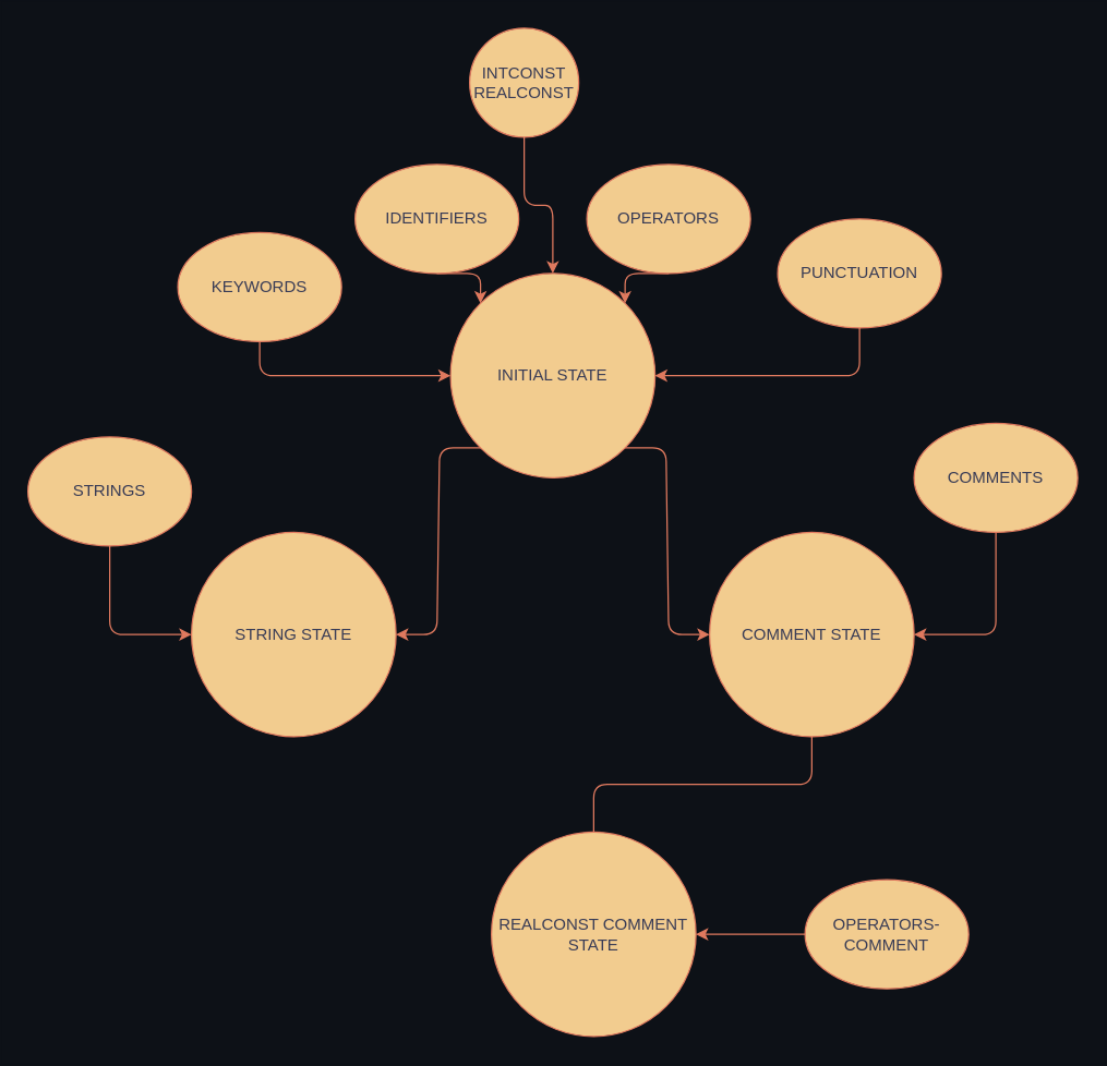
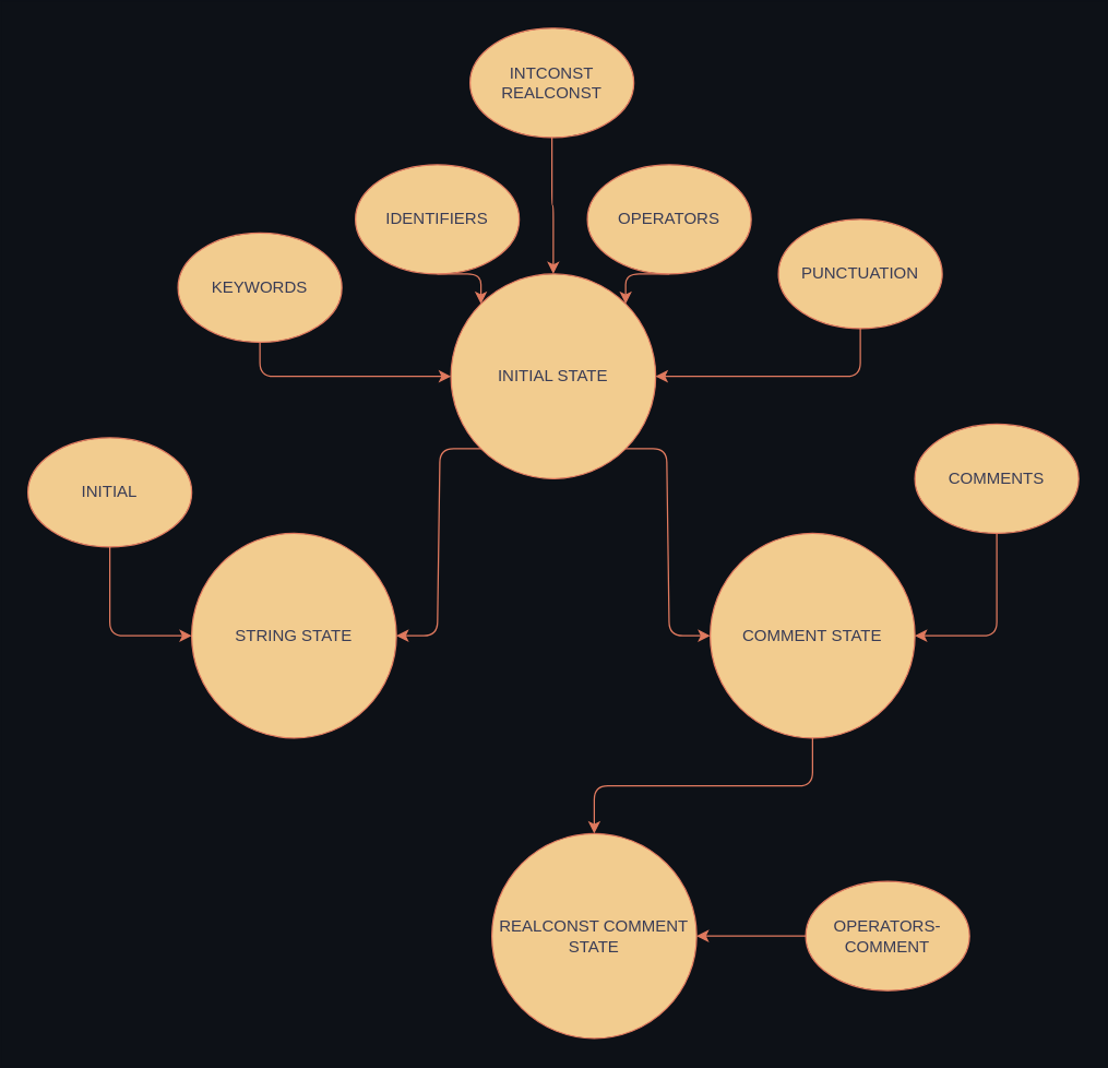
  <mxCell id="0" />
  <mxCell id="1" parent="0" />
  <mxCell id="2" style="edgeStyle=entityRelationEdgeStyle;rounded=1;hachureGap=4;orthogonalLoop=1;jettySize=auto;html=1;exitX=1;exitY=1;exitDx=0;exitDy=0;entryX=0;entryY=0.5;entryDx=0;entryDy=0;fontFamily=Architects Daughter;fontSource=https%3A%2F%2Ffonts.googleapis.com%2Fcss%3Ffamily%3DArchitects%2BDaughter;labelBackgroundColor=none;strokeColor=#E07A5F;fontColor=default;" edge="1" parent="1" source="4" target="7"><mxGeometry relative="1" as="geometry" /></mxCell>
  <mxCell id="3" style="edgeStyle=entityRelationEdgeStyle;rounded=1;hachureGap=4;orthogonalLoop=1;jettySize=auto;html=1;exitX=0;exitY=1;exitDx=0;exitDy=0;entryX=1;entryY=0.5;entryDx=0;entryDy=0;fontFamily=Architects Daughter;fontSource=https%3A%2F%2Ffonts.googleapis.com%2Fcss%3Ffamily%3DArchitects%2BDaughter;labelBackgroundColor=none;strokeColor=#E07A5F;fontColor=default;" edge="1" parent="1" source="4" target="5"><mxGeometry relative="1" as="geometry" /></mxCell>
  <mxCell id="4" value="INITIAL STATE" style="ellipse;whiteSpace=wrap;html=1;aspect=fixed;rounded=1;labelBackgroundColor=none;fillColor=#F2CC8F;strokeColor=#E07A5F;fontColor=#393C56;" vertex="1" parent="1"><mxGeometry x="330" y="200" width="150" height="150" as="geometry" /></mxCell>
  <mxCell id="5" value="STRING STATE" style="ellipse;whiteSpace=wrap;html=1;aspect=fixed;rounded=1;labelBackgroundColor=none;fillColor=#F2CC8F;strokeColor=#E07A5F;fontColor=#393C56;" vertex="1" parent="1"><mxGeometry x="140" y="390" width="150" height="150" as="geometry" /></mxCell>
- <mxCell id="6" style="edgeStyle=orthogonalEdgeStyle;rounded=1;hachureGap=4;orthogonalLoop=1;jettySize=auto;html=1;exitX=0.5;exitY=1;exitDx=0;exitDy=0;fontFamily=Architects Daughter;fontSource=https%3A%2F%2Ffonts.googleapis.com%2Fcss%3Ffamily%3DArchitects%2BDaughter;labelBackgroundColor=none;strokeColor=#E07A5F;fontColor=default;endArrow=none;" edge="1" parent="1" source="7" target="8"><mxGeometry relative="1" as="geometry" /></mxCell>
+ <mxCell id="6" style="edgeStyle=orthogonalEdgeStyle;rounded=1;hachureGap=4;orthogonalLoop=1;jettySize=auto;html=1;exitX=0.5;exitY=1;exitDx=0;exitDy=0;fontFamily=Architects Daughter;fontSource=https%3A%2F%2Ffonts.googleapis.com%2Fcss%3Ffamily%3DArchitects%2BDaughter;labelBackgroundColor=none;strokeColor=#E07A5F;fontColor=default;" edge="1" parent="1" source="7" target="8"><mxGeometry relative="1" as="geometry" /></mxCell>
  <mxCell id="7" value="COMMENT STATE" style="ellipse;whiteSpace=wrap;html=1;aspect=fixed;rounded=1;labelBackgroundColor=none;fillColor=#F2CC8F;strokeColor=#E07A5F;fontColor=#393C56;" vertex="1" parent="1"><mxGeometry x="520" y="390" width="150" height="150" as="geometry" /></mxCell>
  <mxCell id="8" value="REALCONST COMMENT&lt;div&gt;STATE&lt;/div&gt;" style="ellipse;whiteSpace=wrap;html=1;aspect=fixed;rounded=1;labelBackgroundColor=none;fillColor=#F2CC8F;strokeColor=#E07A5F;fontColor=#393C56;" vertex="1" parent="1"><mxGeometry x="360" y="610" width="150" height="150" as="geometry" /></mxCell>
  <mxCell id="9" style="edgeStyle=orthogonalEdgeStyle;rounded=1;orthogonalLoop=1;jettySize=auto;html=1;entryX=0;entryY=0.5;entryDx=0;entryDy=0;labelBackgroundColor=none;strokeColor=#E07A5F;fontColor=default;" edge="1" parent="1" source="10" target="5"><mxGeometry relative="1" as="geometry" /></mxCell>
- <mxCell id="10" value="STRINGS" style="ellipse;whiteSpace=wrap;html=1;rounded=1;labelBackgroundColor=none;fillColor=#F2CC8F;strokeColor=#E07A5F;fontColor=#393C56;" vertex="1" parent="1"><mxGeometry x="20" y="320" width="120" height="80" as="geometry" /></mxCell>
+ <mxCell id="10" value="INITIAL" style="ellipse;whiteSpace=wrap;html=1;rounded=1;labelBackgroundColor=none;fillColor=#F2CC8F;strokeColor=#E07A5F;fontColor=#393C56;" vertex="1" parent="1"><mxGeometry x="20" y="320" width="120" height="80" as="geometry" /></mxCell>
  <mxCell id="11" style="edgeStyle=orthogonalEdgeStyle;rounded=1;orthogonalLoop=1;jettySize=auto;html=1;exitX=0.5;exitY=1;exitDx=0;exitDy=0;entryX=0;entryY=0.5;entryDx=0;entryDy=0;labelBackgroundColor=none;strokeColor=#E07A5F;fontColor=default;" edge="1" parent="1" source="12" target="4"><mxGeometry relative="1" as="geometry" /></mxCell>
  <mxCell id="12" value="KEYWORDS" style="ellipse;whiteSpace=wrap;html=1;rounded=1;labelBackgroundColor=none;fillColor=#F2CC8F;strokeColor=#E07A5F;fontColor=#393C56;" vertex="1" parent="1"><mxGeometry x="130" y="170" width="120" height="80" as="geometry" /></mxCell>
  <mxCell id="13" style="edgeStyle=orthogonalEdgeStyle;rounded=1;orthogonalLoop=1;jettySize=auto;html=1;exitX=0.5;exitY=1;exitDx=0;exitDy=0;entryX=0;entryY=0;entryDx=0;entryDy=0;labelBackgroundColor=none;strokeColor=#E07A5F;fontColor=default;" edge="1" parent="1" source="14" target="4"><mxGeometry relative="1" as="geometry" /></mxCell>
  <mxCell id="14" value="IDENTIFIERS" style="ellipse;whiteSpace=wrap;html=1;rounded=1;labelBackgroundColor=none;fillColor=#F2CC8F;strokeColor=#E07A5F;fontColor=#393C56;" vertex="1" parent="1"><mxGeometry x="260" y="120" width="120" height="80" as="geometry" /></mxCell>
  <mxCell id="15" style="edgeStyle=orthogonalEdgeStyle;rounded=1;orthogonalLoop=1;jettySize=auto;html=1;exitX=0.5;exitY=1;exitDx=0;exitDy=0;entryX=1;entryY=0;entryDx=0;entryDy=0;labelBackgroundColor=none;strokeColor=#E07A5F;fontColor=default;" edge="1" parent="1" source="16" target="4"><mxGeometry relative="1" as="geometry" /></mxCell>
  <mxCell id="16" value="OPERATORS" style="ellipse;whiteSpace=wrap;html=1;rounded=1;labelBackgroundColor=none;fillColor=#F2CC8F;strokeColor=#E07A5F;fontColor=#393C56;" vertex="1" parent="1"><mxGeometry x="430" y="120" width="120" height="80" as="geometry" /></mxCell>
  <mxCell id="17" style="edgeStyle=orthogonalEdgeStyle;rounded=1;orthogonalLoop=1;jettySize=auto;html=1;exitX=0.5;exitY=1;exitDx=0;exitDy=0;entryX=1;entryY=0.5;entryDx=0;entryDy=0;labelBackgroundColor=none;strokeColor=#E07A5F;fontColor=default;" edge="1" parent="1" source="18" target="4"><mxGeometry relative="1" as="geometry" /></mxCell>
  <mxCell id="18" value="PUNCTUATION" style="ellipse;whiteSpace=wrap;html=1;rounded=1;labelBackgroundColor=none;fillColor=#F2CC8F;strokeColor=#E07A5F;fontColor=#393C56;" vertex="1" parent="1"><mxGeometry x="570" y="160" width="120" height="80" as="geometry" /></mxCell>
  <mxCell id="19" style="edgeStyle=orthogonalEdgeStyle;rounded=1;orthogonalLoop=1;jettySize=auto;html=1;exitX=0.5;exitY=1;exitDx=0;exitDy=0;entryX=1;entryY=0.5;entryDx=0;entryDy=0;labelBackgroundColor=none;strokeColor=#E07A5F;fontColor=default;" edge="1" parent="1" source="20" target="7"><mxGeometry relative="1" as="geometry" /></mxCell>
  <mxCell id="20" value="COMMENTS" style="ellipse;whiteSpace=wrap;html=1;rounded=1;labelBackgroundColor=none;fillColor=#F2CC8F;strokeColor=#E07A5F;fontColor=#393C56;" vertex="1" parent="1"><mxGeometry x="670" y="310" width="120" height="80" as="geometry" /></mxCell>
  <mxCell id="21" style="edgeStyle=orthogonalEdgeStyle;rounded=1;orthogonalLoop=1;jettySize=auto;html=1;labelBackgroundColor=none;strokeColor=#E07A5F;fontColor=default;" edge="1" parent="1" source="22" target="8"><mxGeometry relative="1" as="geometry" /></mxCell>
  <mxCell id="22" value="OPERATORS-COMMENT" style="ellipse;whiteSpace=wrap;html=1;rounded=1;labelBackgroundColor=none;fillColor=#F2CC8F;strokeColor=#E07A5F;fontColor=#393C56;" vertex="1" parent="1"><mxGeometry x="590" y="645" width="120" height="80" as="geometry" /></mxCell>
  <mxCell id="23" style="edgeStyle=orthogonalEdgeStyle;rounded=1;orthogonalLoop=1;jettySize=auto;html=1;exitX=0.5;exitY=1;exitDx=0;exitDy=0;entryX=0.5;entryY=0;entryDx=0;entryDy=0;labelBackgroundColor=none;strokeColor=#E07A5F;fontColor=default;" edge="1" parent="1" source="24" target="4"><mxGeometry relative="1" as="geometry" /></mxCell>
- <mxCell id="24" value="INTCONST&lt;div&gt;REALCONST&lt;/div&gt;" style="ellipse;whiteSpace=wrap;html=1;rounded=1;labelBackgroundColor=none;fillColor=#F2CC8F;strokeColor=#E07A5F;fontColor=#393C56;" vertex="1" parent="1"><mxGeometry x="344" y="20" width="80" height="80" as="geometry" /></mxCell>
+ <mxCell id="24" value="INTCONST&lt;div&gt;REALCONST&lt;/div&gt;" style="ellipse;whiteSpace=wrap;html=1;rounded=1;labelBackgroundColor=none;fillColor=#F2CC8F;strokeColor=#E07A5F;fontColor=#393C56;" vertex="1" parent="1"><mxGeometry x="344" y="20" width="120" height="80" as="geometry" /></mxCell>
